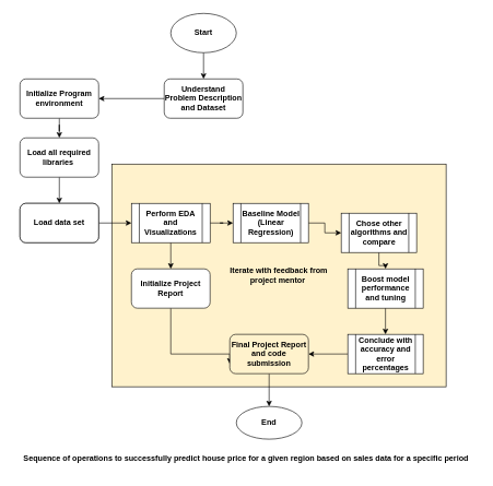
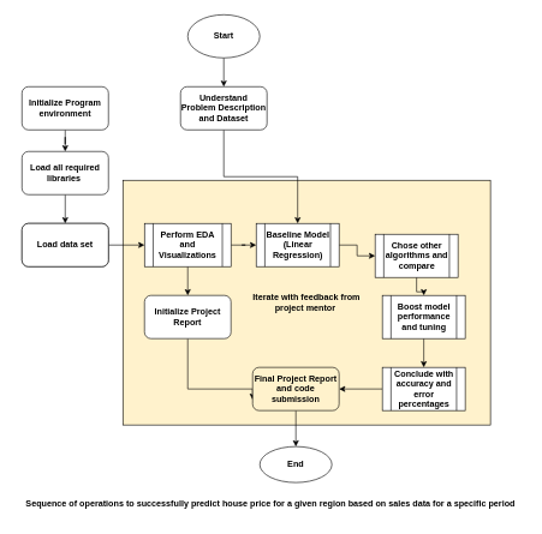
  <mxCell id="0" />
  <mxCell id="1" parent="0" />
  <mxCell id="2" value="&lt;b&gt;Iterate with feedback from &lt;br&gt;project mentor&amp;nbsp;&lt;/b&gt;" style="rounded=0;whiteSpace=wrap;html=1;fillColor=#FFF2CC;" vertex="1" parent="1"><mxGeometry x="170" y="250" width="510" height="340" as="geometry" /></mxCell>
  <mxCell id="3" value="Sequence of operations to successfully predict house price for a given region based on sales data for a specific period" style="rounded=0;whiteSpace=wrap;html=1;fontStyle=1;strokeColor=none;" vertex="1" parent="1"><mxGeometry x="20" y="680" width="710" height="40" as="geometry" /></mxCell>
  <mxCell id="4" style="edgeStyle=orthogonalEdgeStyle;rounded=0;orthogonalLoop=1;jettySize=auto;html=1;" edge="1" parent="1" source="5" target="7"><mxGeometry relative="1" as="geometry" /></mxCell>
  <mxCell id="5" value="Initialize Program environment" style="rounded=1;whiteSpace=wrap;html=1;fontStyle=1" vertex="1" parent="1"><mxGeometry x="30" y="120" width="120" height="60" as="geometry" /></mxCell>
  <mxCell id="6" style="edgeStyle=orthogonalEdgeStyle;rounded=0;orthogonalLoop=1;jettySize=auto;html=1;entryX=0.5;entryY=0;entryDx=0;entryDy=0;" edge="1" parent="1" source="7" target="9"><mxGeometry relative="1" as="geometry" /></mxCell>
  <mxCell id="7" value="Load all required libraries&amp;nbsp;" style="rounded=1;whiteSpace=wrap;html=1;fontStyle=1" vertex="1" parent="1"><mxGeometry x="30" y="210" width="120" height="60" as="geometry" /></mxCell>
  <mxCell id="8" style="edgeStyle=orthogonalEdgeStyle;rounded=0;orthogonalLoop=1;jettySize=auto;html=1;entryX=0;entryY=0.5;entryDx=0;entryDy=0;" edge="1" parent="1" source="9" target="14"><mxGeometry relative="1" as="geometry" /></mxCell>
  <mxCell id="9" value="Load data set" style="rounded=1;whiteSpace=wrap;html=1;" vertex="1" parent="1"><mxGeometry x="30" y="310" width="120" height="60" as="geometry" /></mxCell>
  <mxCell id="10" style="edgeStyle=orthogonalEdgeStyle;rounded=0;orthogonalLoop=1;jettySize=auto;html=1;" edge="1" parent="1" source="11" target="20"><mxGeometry relative="1" as="geometry" /></mxCell>
  <mxCell id="11" value="Start" style="ellipse;whiteSpace=wrap;html=1;fontStyle=1" vertex="1" parent="1"><mxGeometry x="260" y="20" width="100" height="60" as="geometry" /></mxCell>
  <mxCell id="12" style="edgeStyle=orthogonalEdgeStyle;rounded=0;orthogonalLoop=1;jettySize=auto;html=1;entryX=0;entryY=0.5;entryDx=0;entryDy=0;" edge="1" parent="1" source="14" target="16"><mxGeometry relative="1" as="geometry" /></mxCell>
  <mxCell id="13" style="edgeStyle=orthogonalEdgeStyle;rounded=0;orthogonalLoop=1;jettySize=auto;html=1;entryX=0.5;entryY=0;entryDx=0;entryDy=0;" edge="1" parent="1" source="14" target="18"><mxGeometry relative="1" as="geometry" /></mxCell>
  <mxCell id="14" value="Perform EDA and Visualizations" style="shape=process;whiteSpace=wrap;html=1;backgroundOutline=1;fontStyle=1" vertex="1" parent="1"><mxGeometry x="200" y="310" width="120" height="60" as="geometry" /></mxCell>
  <mxCell id="15" style="edgeStyle=orthogonalEdgeStyle;rounded=0;orthogonalLoop=1;jettySize=auto;html=1;entryX=0;entryY=0.5;entryDx=0;entryDy=0;" edge="1" parent="1" source="16" target="22"><mxGeometry relative="1" as="geometry" /></mxCell>
  <mxCell id="16" value="Baseline Model (Linear Regression)" style="shape=process;whiteSpace=wrap;html=1;backgroundOutline=1;fontStyle=1" vertex="1" parent="1"><mxGeometry x="355" y="310" width="115" height="60" as="geometry" /></mxCell>
  <mxCell id="17" style="edgeStyle=orthogonalEdgeStyle;rounded=0;orthogonalLoop=1;jettySize=auto;html=1;entryX=0;entryY=0.75;entryDx=0;entryDy=0;" edge="1" parent="1" source="18" target="28"><mxGeometry relative="1" as="geometry"><Array as="points"><mxPoint x="260" y="540" /><mxPoint x="350" y="540" /></Array></mxGeometry></mxCell>
  <mxCell id="18" value="Initialize Project Report" style="rounded=1;whiteSpace=wrap;html=1;fontStyle=1" vertex="1" parent="1"><mxGeometry x="200" y="410" width="120" height="60" as="geometry" /></mxCell>
- <mxCell id="19" style="edgeStyle=orthogonalEdgeStyle;rounded=0;orthogonalLoop=1;jettySize=auto;html=1;entryX=1;entryY=0.5;entryDx=0;entryDy=0;" edge="1" parent="1" source="20" target="5"><mxGeometry relative="1" as="geometry" /></mxCell>
+ <mxCell id="19" style="edgeStyle=orthogonalEdgeStyle;rounded=0;orthogonalLoop=1;jettySize=auto;html=1;" edge="1" parent="1" source="20" target="16"><mxGeometry relative="1" as="geometry" /></mxCell>
  <mxCell id="20" value="Understand Problem Description and Dataset" style="rounded=1;whiteSpace=wrap;html=1;fontStyle=1" vertex="1" parent="1"><mxGeometry x="250" y="120" width="120" height="60" as="geometry" /></mxCell>
  <mxCell id="21" style="edgeStyle=orthogonalEdgeStyle;rounded=0;orthogonalLoop=1;jettySize=auto;html=1;exitX=0.5;exitY=1;exitDx=0;exitDy=0;" edge="1" parent="1" source="22" target="24"><mxGeometry relative="1" as="geometry" /></mxCell>
  <mxCell id="22" value="Chose other algorithms and compare" style="shape=process;whiteSpace=wrap;html=1;backgroundOutline=1;fontStyle=1" vertex="1" parent="1"><mxGeometry x="520" y="325" width="115" height="60" as="geometry" /></mxCell>
  <mxCell id="23" style="edgeStyle=orthogonalEdgeStyle;rounded=0;orthogonalLoop=1;jettySize=auto;html=1;" edge="1" parent="1" source="24" target="26"><mxGeometry relative="1" as="geometry" /></mxCell>
  <mxCell id="24" value="Boost model performance and tuning" style="shape=process;whiteSpace=wrap;html=1;backgroundOutline=1;fontStyle=1" vertex="1" parent="1"><mxGeometry x="530" y="410" width="115" height="60" as="geometry" /></mxCell>
  <mxCell id="25" style="edgeStyle=orthogonalEdgeStyle;rounded=0;orthogonalLoop=1;jettySize=auto;html=1;exitX=0;exitY=0.5;exitDx=0;exitDy=0;entryX=1;entryY=0.5;entryDx=0;entryDy=0;" edge="1" parent="1" source="26" target="28"><mxGeometry relative="1" as="geometry" /></mxCell>
  <mxCell id="26" value="Conclude with accuracy and error percentages" style="shape=process;whiteSpace=wrap;html=1;backgroundOutline=1;fontStyle=1" vertex="1" parent="1"><mxGeometry x="530" y="510" width="115" height="60" as="geometry" /></mxCell>
  <mxCell id="27" style="edgeStyle=orthogonalEdgeStyle;rounded=0;orthogonalLoop=1;jettySize=auto;html=1;exitX=0.5;exitY=1;exitDx=0;exitDy=0;entryX=0.5;entryY=0;entryDx=0;entryDy=0;" edge="1" parent="1" source="28" target="29"><mxGeometry relative="1" as="geometry" /></mxCell>
  <mxCell id="28" value="Final Project Report and code submission" style="rounded=1;whiteSpace=wrap;html=1;fontStyle=1;fillColor=#fff2cc;" vertex="1" parent="1"><mxGeometry x="350" y="510" width="120" height="60" as="geometry" /></mxCell>
  <mxCell id="29" value="End" style="ellipse;whiteSpace=wrap;html=1;fontStyle=1" vertex="1" parent="1"><mxGeometry x="360" y="620" width="100" height="50" as="geometry" /></mxCell>
  <mxCell id="30" value="Load data set" style="rounded=1;whiteSpace=wrap;html=1;fontStyle=1" vertex="1" parent="1"><mxGeometry x="30" y="310" width="120" height="60" as="geometry" /></mxCell>
